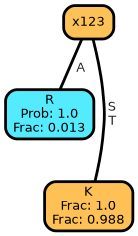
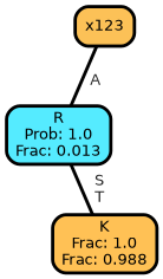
  graph {
    ranksep="0 equally"
    splines=straight
    node [color=black fontcolor=black fontname=helvetica penwidth=3 shape=box style="filled, rounded"]
    edge [color=black fontcolor=grey14 fontname=helvetica fontweight=bold penwidth=3]
    n1 [fillcolor="#55ebff" label="R\nProb: 1.0\nFrac: 0.013"]
    n2 [fillcolor="#fcc157" label=x123]
    n3 [fillcolor="#ffc155" label="K\nFrac: 1.0\nFrac: 0.988"]
    subgraph sub_1 {
      rank=same
    }
    n2 -- n1 [label=" A"]
-   n2 -- n3 [label=" S\n T"]
+   n1 -- n3 [label=" S\n T"]
  }
